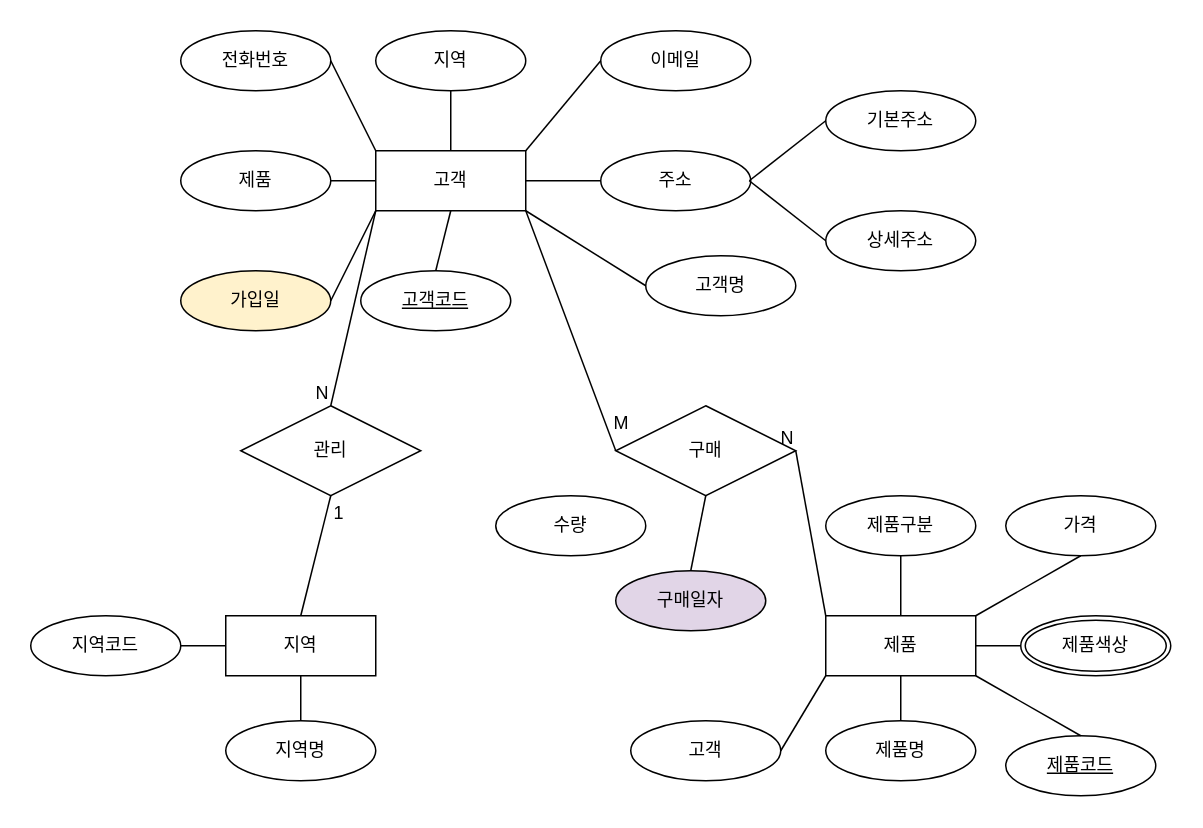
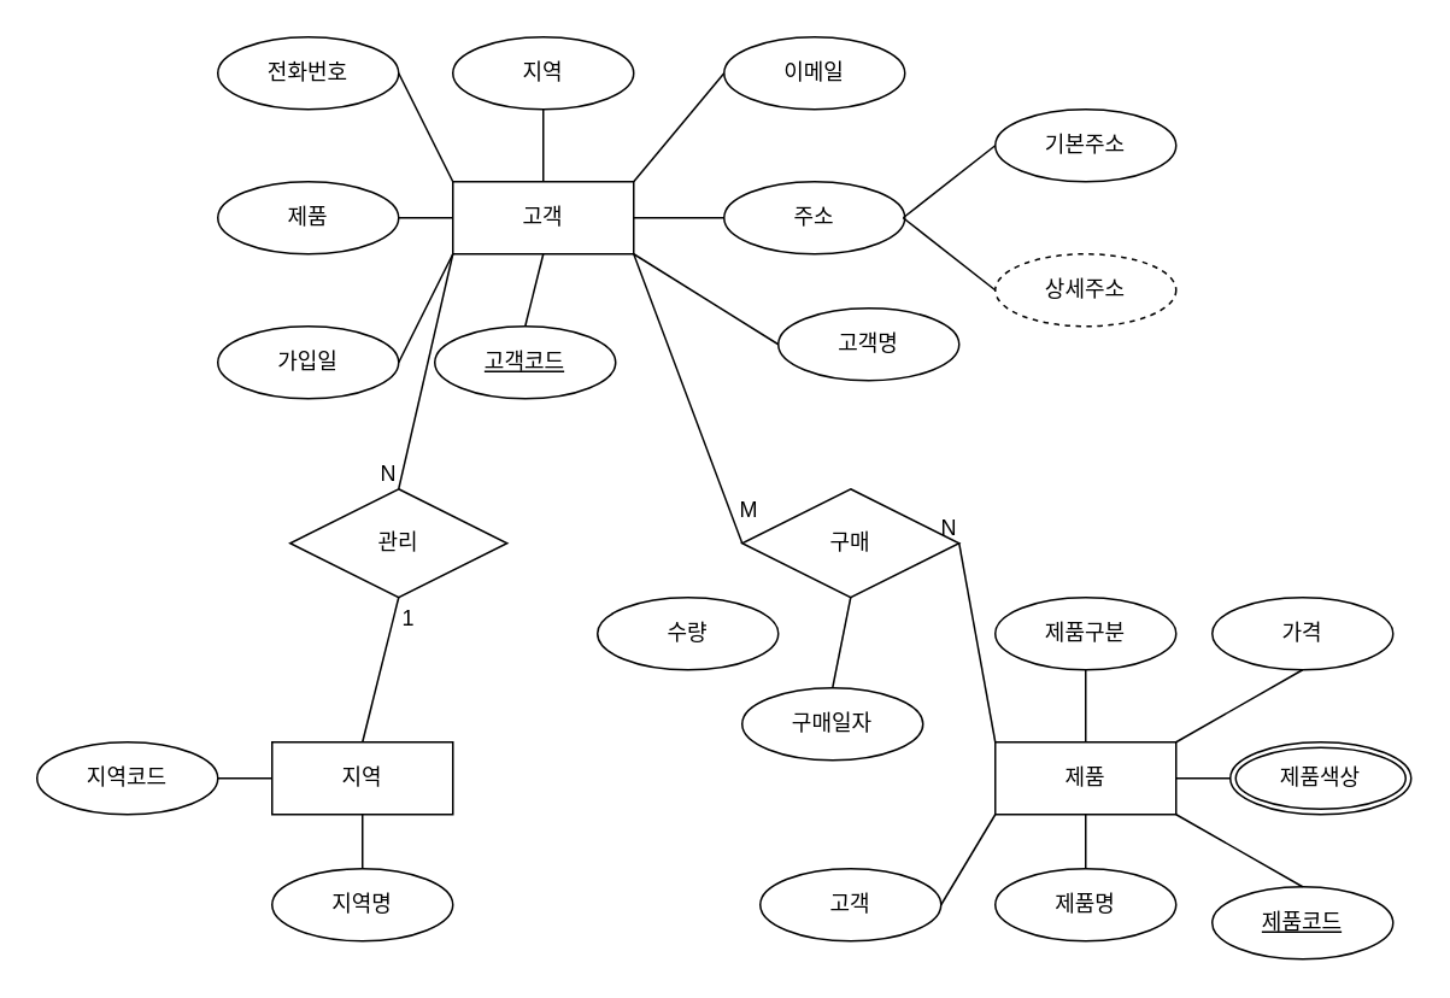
  <mxCell id="0" />
  <mxCell id="1" parent="0" />
  <mxCell id="2" value="제품" style="whiteSpace=wrap;html=1;align=center;" vertex="1" parent="1"><mxGeometry x="550" y="410" width="100" height="40" as="geometry" /></mxCell>
- <mxCell id="3" value="가입일" style="ellipse;whiteSpace=wrap;html=1;align=center;fillColor=#fff2cc;" vertex="1" parent="1"><mxGeometry x="120" y="180" width="100" height="40" as="geometry" /></mxCell>
+ <mxCell id="3" value="가입일" style="ellipse;whiteSpace=wrap;html=1;align=center;" vertex="1" parent="1"><mxGeometry x="120" y="180" width="100" height="40" as="geometry" /></mxCell>
  <mxCell id="4" value="고객" style="whiteSpace=wrap;html=1;align=center;" vertex="1" parent="1"><mxGeometry x="250" y="100" width="100" height="40" as="geometry" /></mxCell>
  <mxCell id="5" value="지역" style="whiteSpace=wrap;html=1;align=center;" vertex="1" parent="1"><mxGeometry x="150" y="410" width="100" height="40" as="geometry" /></mxCell>
  <mxCell id="6" value="주소" style="ellipse;whiteSpace=wrap;html=1;align=center;" vertex="1" parent="1"><mxGeometry x="400" y="100" width="100" height="40" as="geometry" /></mxCell>
  <mxCell id="7" value="이메일" style="ellipse;whiteSpace=wrap;html=1;align=center;" vertex="1" parent="1"><mxGeometry x="400" y="20" width="100" height="40" as="geometry" /></mxCell>
  <mxCell id="8" value="고객명" style="ellipse;whiteSpace=wrap;html=1;align=center;" vertex="1" parent="1"><mxGeometry x="430" y="170" width="100" height="40" as="geometry" /></mxCell>
  <mxCell id="9" value="전화번호" style="ellipse;whiteSpace=wrap;html=1;align=center;" vertex="1" parent="1"><mxGeometry x="120" y="20" width="100" height="40" as="geometry" /></mxCell>
  <mxCell id="10" value="제품명" style="ellipse;whiteSpace=wrap;html=1;align=center;" vertex="1" parent="1"><mxGeometry x="550" y="480" width="100" height="40" as="geometry" /></mxCell>
  <mxCell id="11" value="제품구분" style="ellipse;whiteSpace=wrap;html=1;align=center;" vertex="1" parent="1"><mxGeometry x="550" y="330" width="100" height="40" as="geometry" /></mxCell>
  <mxCell id="12" value="지역코드" style="ellipse;whiteSpace=wrap;html=1;align=center;" vertex="1" parent="1"><mxGeometry x="20" y="410" width="100" height="40" as="geometry" /></mxCell>
  <mxCell id="13" value="지역명" style="ellipse;whiteSpace=wrap;html=1;align=center;" vertex="1" parent="1"><mxGeometry x="150" y="480" width="100" height="40" as="geometry" /></mxCell>
  <mxCell id="14" value="고객코드" style="ellipse;whiteSpace=wrap;html=1;align=center;fontStyle=4;" vertex="1" parent="1"><mxGeometry x="240" y="180" width="100" height="40" as="geometry" /></mxCell>
  <mxCell id="15" value="제품코드" style="ellipse;whiteSpace=wrap;html=1;align=center;fontStyle=4;" vertex="1" parent="1"><mxGeometry x="670" y="490" width="100" height="40" as="geometry" /></mxCell>
- <mxCell id="16" value="상세주소" style="ellipse;whiteSpace=wrap;html=1;align=center;" vertex="1" parent="1"><mxGeometry x="550" y="140" width="100" height="40" as="geometry" /></mxCell>
+ <mxCell id="16" value="상세주소" style="ellipse;whiteSpace=wrap;html=1;align=center;dashed=1;" vertex="1" parent="1"><mxGeometry x="550" y="140" width="100" height="40" as="geometry" /></mxCell>
  <mxCell id="17" value="기본주소" style="ellipse;whiteSpace=wrap;html=1;align=center;" vertex="1" parent="1"><mxGeometry x="550" y="60" width="100" height="40" as="geometry" /></mxCell>
  <mxCell id="18" value="" style="endArrow=none;html=1;rounded=0;entryX=0;entryY=0.5;entryDx=0;entryDy=0;" edge="1" parent="1" target="7"><mxGeometry width="50" height="50" relative="1" as="geometry"><mxPoint x="350" y="100" as="sourcePoint" /><mxPoint x="400" y="50" as="targetPoint" /></mxGeometry></mxCell>
  <mxCell id="19" value="" style="endArrow=none;html=1;rounded=0;entryX=0;entryY=0.5;entryDx=0;entryDy=0;" edge="1" parent="1" target="17"><mxGeometry width="50" height="50" relative="1" as="geometry"><mxPoint x="499" y="120" as="sourcePoint" /><mxPoint x="549" y="70" as="targetPoint" /></mxGeometry></mxCell>
  <mxCell id="20" value="" style="endArrow=none;html=1;rounded=0;entryX=0;entryY=0.5;entryDx=0;entryDy=0;" edge="1" parent="1" target="16"><mxGeometry width="50" height="50" relative="1" as="geometry"><mxPoint x="499" y="120" as="sourcePoint" /><mxPoint x="549" y="70" as="targetPoint" /></mxGeometry></mxCell>
  <mxCell id="21" value="" style="endArrow=none;html=1;rounded=0;entryX=0;entryY=0.5;entryDx=0;entryDy=0;" edge="1" parent="1" target="8"><mxGeometry width="50" height="50" relative="1" as="geometry"><mxPoint x="350" y="140" as="sourcePoint" /><mxPoint x="400" y="90" as="targetPoint" /></mxGeometry></mxCell>
  <mxCell id="22" value="" style="endArrow=none;html=1;rounded=0;exitX=0.5;exitY=0;exitDx=0;exitDy=0;" edge="1" parent="1" source="14"><mxGeometry width="50" height="50" relative="1" as="geometry"><mxPoint x="250" y="190" as="sourcePoint" /><mxPoint x="300" y="140" as="targetPoint" /></mxGeometry></mxCell>
  <mxCell id="23" value="" style="endArrow=none;html=1;rounded=0;entryX=0;entryY=0.5;entryDx=0;entryDy=0;" edge="1" parent="1" target="6"><mxGeometry width="50" height="50" relative="1" as="geometry"><mxPoint x="350" y="120" as="sourcePoint" /><mxPoint x="350" y="50" as="targetPoint" /></mxGeometry></mxCell>
  <mxCell id="24" value="" style="endArrow=none;html=1;rounded=0;exitX=1;exitY=0.5;exitDx=0;exitDy=0;" edge="1" parent="1" source="3"><mxGeometry width="50" height="50" relative="1" as="geometry"><mxPoint x="200" y="190" as="sourcePoint" /><mxPoint x="250" y="140" as="targetPoint" /></mxGeometry></mxCell>
  <mxCell id="25" value="" style="endArrow=none;html=1;rounded=0;entryX=1;entryY=0.5;entryDx=0;entryDy=0;" edge="1" parent="1" target="9"><mxGeometry width="50" height="50" relative="1" as="geometry"><mxPoint x="250" y="100" as="sourcePoint" /><mxPoint x="240" y="70" as="targetPoint" /></mxGeometry></mxCell>
  <mxCell id="26" value="" style="endArrow=none;html=1;rounded=0;entryX=0;entryY=0.5;entryDx=0;entryDy=0;" edge="1" parent="1" target="5"><mxGeometry width="50" height="50" relative="1" as="geometry"><mxPoint x="120" y="430" as="sourcePoint" /><mxPoint x="170" y="380" as="targetPoint" /></mxGeometry></mxCell>
  <mxCell id="27" value="" style="endArrow=none;html=1;rounded=0;entryX=0.5;entryY=1;entryDx=0;entryDy=0;" edge="1" parent="1" target="5"><mxGeometry width="50" height="50" relative="1" as="geometry"><mxPoint x="200" y="480" as="sourcePoint" /><mxPoint x="250" y="430" as="targetPoint" /></mxGeometry></mxCell>
  <mxCell id="28" value="" style="endArrow=none;html=1;rounded=0;exitX=0.5;exitY=0;exitDx=0;exitDy=0;" edge="1" parent="1" source="2"><mxGeometry width="50" height="50" relative="1" as="geometry"><mxPoint x="550" y="420" as="sourcePoint" /><mxPoint x="600" y="370" as="targetPoint" /></mxGeometry></mxCell>
  <mxCell id="29" value="" style="endArrow=none;html=1;rounded=0;exitX=0.5;exitY=0;exitDx=0;exitDy=0;" edge="1" parent="1" source="10"><mxGeometry width="50" height="50" relative="1" as="geometry"><mxPoint x="550" y="500" as="sourcePoint" /><mxPoint x="600" y="450" as="targetPoint" /></mxGeometry></mxCell>
  <mxCell id="30" value="" style="endArrow=none;html=1;rounded=0;exitX=0.5;exitY=0;exitDx=0;exitDy=0;entryX=1;entryY=1;entryDx=0;entryDy=0;" edge="1" parent="1" source="15" target="2"><mxGeometry width="50" height="50" relative="1" as="geometry"><mxPoint x="500" y="480" as="sourcePoint" /><mxPoint x="550" y="430" as="targetPoint" /></mxGeometry></mxCell>
  <mxCell id="31" value="" style="endArrow=none;html=1;rounded=0;entryX=0;entryY=0.5;entryDx=0;entryDy=0;" edge="1" parent="1"><mxGeometry width="50" height="50" relative="1" as="geometry"><mxPoint x="650" y="430" as="sourcePoint" /><mxPoint x="680" y="430" as="targetPoint" /></mxGeometry></mxCell>
  <mxCell id="32" value="고객" style="ellipse;whiteSpace=wrap;html=1;align=center;" vertex="1" parent="1"><mxGeometry x="420" y="480" width="100" height="40" as="geometry" /></mxCell>
  <mxCell id="33" value="가격" style="ellipse;whiteSpace=wrap;html=1;align=center;" vertex="1" parent="1"><mxGeometry x="670" y="330" width="100" height="40" as="geometry" /></mxCell>
  <mxCell id="34" value="" style="endArrow=none;html=1;rounded=0;exitX=1;exitY=0.5;exitDx=0;exitDy=0;" edge="1" parent="1" source="32"><mxGeometry width="50" height="50" relative="1" as="geometry"><mxPoint x="500" y="500" as="sourcePoint" /><mxPoint x="550" y="450" as="targetPoint" /></mxGeometry></mxCell>
  <mxCell id="35" value="" style="endArrow=none;html=1;rounded=0;entryX=0.5;entryY=1;entryDx=0;entryDy=0;" edge="1" parent="1" target="33"><mxGeometry width="50" height="50" relative="1" as="geometry"><mxPoint x="650" y="410" as="sourcePoint" /><mxPoint x="700" y="360" as="targetPoint" /></mxGeometry></mxCell>
  <mxCell id="36" value="제품" style="ellipse;whiteSpace=wrap;html=1;align=center;" vertex="1" parent="1"><mxGeometry x="120" y="100" width="100" height="40" as="geometry" /></mxCell>
  <mxCell id="37" value="" style="endArrow=none;html=1;rounded=0;entryX=0;entryY=0.5;entryDx=0;entryDy=0;exitX=1;exitY=0.5;exitDx=0;exitDy=0;" edge="1" parent="1" source="36" target="4"><mxGeometry width="50" height="50" relative="1" as="geometry"><mxPoint x="490" y="350" as="sourcePoint" /><mxPoint x="540" y="300" as="targetPoint" /></mxGeometry></mxCell>
  <mxCell id="38" value="제품색상" style="ellipse;shape=doubleEllipse;margin=3;whiteSpace=wrap;html=1;align=center;" vertex="1" parent="1"><mxGeometry x="680" y="410" width="100" height="40" as="geometry" /></mxCell>
  <mxCell id="39" value="" style="endArrow=none;html=1;rounded=0;entryX=0.5;entryY=1;entryDx=0;entryDy=0;" edge="1" parent="1" target="40"><mxGeometry width="50" height="50" relative="1" as="geometry"><mxPoint x="300" y="100" as="sourcePoint" /><mxPoint x="300" y="60" as="targetPoint" /></mxGeometry></mxCell>
  <mxCell id="40" value="지역" style="ellipse;whiteSpace=wrap;html=1;align=center;" vertex="1" parent="1"><mxGeometry x="250" y="20" width="100" height="40" as="geometry" /></mxCell>
  <mxCell id="41" value="구매" style="shape=rhombus;perimeter=rhombusPerimeter;whiteSpace=wrap;html=1;align=center;" vertex="1" parent="1"><mxGeometry x="410" y="270" width="120" height="60" as="geometry" /></mxCell>
  <mxCell id="42" value="관리" style="shape=rhombus;perimeter=rhombusPerimeter;whiteSpace=wrap;html=1;align=center;" vertex="1" parent="1"><mxGeometry x="160" y="270" width="120" height="60" as="geometry" /></mxCell>
  <mxCell id="43" value="" style="endArrow=none;html=1;rounded=0;entryX=0.5;entryY=0;entryDx=0;entryDy=0;" edge="1" parent="1"><mxGeometry relative="1" as="geometry"><mxPoint x="350" y="140" as="sourcePoint" /><mxPoint x="410" y="300" as="targetPoint" /></mxGeometry></mxCell>
  <mxCell id="44" value="M" style="resizable=0;html=1;whiteSpace=wrap;align=right;verticalAlign=bottom;" connectable="0" vertex="1" parent="43"><mxGeometry x="1" relative="1" as="geometry"><mxPoint x="10" y="-10" as="offset" /></mxGeometry></mxCell>
  <mxCell id="45" value="" style="endArrow=none;html=1;rounded=0;entryX=1;entryY=0.5;entryDx=0;entryDy=0;exitX=0;exitY=0;exitDx=0;exitDy=0;" edge="1" parent="1" source="2" target="41"><mxGeometry relative="1" as="geometry"><mxPoint x="360" y="380" as="sourcePoint" /><mxPoint x="520" y="380" as="targetPoint" /></mxGeometry></mxCell>
  <mxCell id="46" value="N" style="resizable=0;html=1;whiteSpace=wrap;align=right;verticalAlign=bottom;" connectable="0" vertex="1" parent="45"><mxGeometry x="1" relative="1" as="geometry" /></mxCell>
  <mxCell id="47" value="" style="endArrow=none;html=1;rounded=0;exitX=0.5;exitY=1;exitDx=0;exitDy=0;entryX=0.5;entryY=0;entryDx=0;entryDy=0;" edge="1" parent="1" source="42" target="5"><mxGeometry relative="1" as="geometry"><mxPoint x="290" y="380" as="sourcePoint" /><mxPoint x="450" y="380" as="targetPoint" /></mxGeometry></mxCell>
  <mxCell id="48" value="1" style="resizable=0;html=1;whiteSpace=wrap;align=right;verticalAlign=bottom;" connectable="0" vertex="1" parent="47"><mxGeometry x="1" relative="1" as="geometry"><mxPoint x="30" y="-60" as="offset" /></mxGeometry></mxCell>
  <mxCell id="49" value="" style="endArrow=none;html=1;rounded=0;exitX=0.5;exitY=0;exitDx=0;exitDy=0;entryX=0;entryY=1;entryDx=0;entryDy=0;" edge="1" parent="1" source="42" target="4"><mxGeometry relative="1" as="geometry"><mxPoint x="290" y="380" as="sourcePoint" /><mxPoint x="450" y="380" as="targetPoint" /></mxGeometry></mxCell>
  <mxCell id="50" value="N" style="resizable=0;html=1;whiteSpace=wrap;align=right;verticalAlign=bottom;" connectable="0" vertex="1" parent="49"><mxGeometry x="1" relative="1" as="geometry"><mxPoint x="-30" y="130" as="offset" /></mxGeometry></mxCell>
- <mxCell id="51" value="구매일자" style="ellipse;whiteSpace=wrap;html=1;align=center;fillColor=#e1d5e7;" vertex="1" parent="1"><mxGeometry x="410" y="380" width="100" height="40" as="geometry" /></mxCell>
+ <mxCell id="51" value="구매일자" style="ellipse;whiteSpace=wrap;html=1;align=center;" vertex="1" parent="1"><mxGeometry x="410" y="380" width="100" height="40" as="geometry" /></mxCell>
  <mxCell id="52" style="edgeStyle=orthogonalEdgeStyle;rounded=0;orthogonalLoop=1;jettySize=auto;html=1;exitX=0.5;exitY=1;exitDx=0;exitDy=0;" edge="1" parent="1" source="53"><mxGeometry relative="1" as="geometry"><mxPoint x="380" y="370" as="targetPoint" /></mxGeometry></mxCell>
  <mxCell id="53" value="수량" style="ellipse;whiteSpace=wrap;html=1;align=center;" vertex="1" parent="1"><mxGeometry x="330" y="330" width="100" height="40" as="geometry" /></mxCell>
  <mxCell id="54" value="" style="endArrow=none;html=1;rounded=0;exitX=0.5;exitY=0;exitDx=0;exitDy=0;" edge="1" parent="1" source="51"><mxGeometry width="50" height="50" relative="1" as="geometry"><mxPoint x="430" y="350" as="sourcePoint" /><mxPoint x="470" y="330" as="targetPoint" /></mxGeometry></mxCell>
  <mxCell id="55" value="" style="resizable=0;html=1;whiteSpace=wrap;align=right;verticalAlign=bottom;" connectable="0" vertex="1" parent="1"><mxGeometry x="259.996" y="279.996" as="geometry"><mxPoint x="-206" y="-234" as="offset" /></mxGeometry></mxCell>
